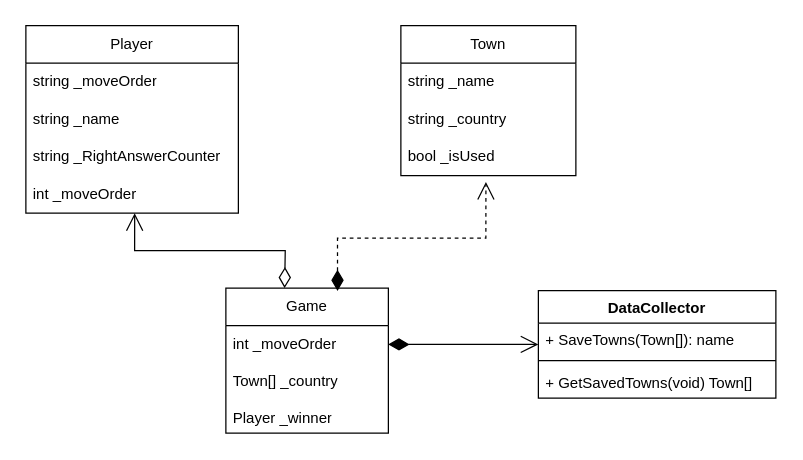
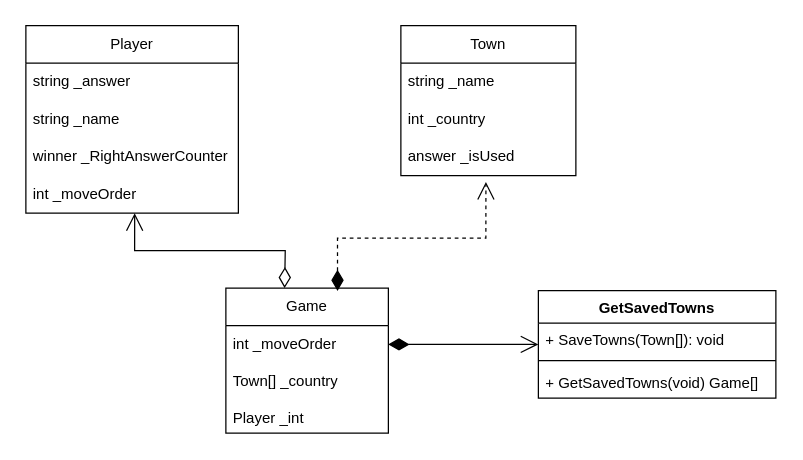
  <mxCell id="0" />
  <mxCell id="1" parent="0" />
  <mxCell id="2" value="Player" style="swimlane;fontStyle=0;childLayout=stackLayout;horizontal=1;startSize=30;horizontalStack=0;resizeParent=1;resizeParentMax=0;resizeLast=0;collapsible=1;marginBottom=0;whiteSpace=wrap;html=1;" vertex="1" parent="1"><mxGeometry x="20" y="20" width="170" height="150" as="geometry" /></mxCell>
- <mxCell id="3" value="string _moveOrder" style="text;strokeColor=none;fillColor=none;align=left;verticalAlign=middle;spacingLeft=4;spacingRight=4;overflow=hidden;points=[[0,0.5],[1,0.5]];portConstraint=eastwest;rotatable=0;whiteSpace=wrap;html=1;" vertex="1" parent="2"><mxGeometry y="30" width="170" height="30" as="geometry" /></mxCell>
+ <mxCell id="3" value="string _answer" style="text;strokeColor=none;fillColor=none;align=left;verticalAlign=middle;spacingLeft=4;spacingRight=4;overflow=hidden;points=[[0,0.5],[1,0.5]];portConstraint=eastwest;rotatable=0;whiteSpace=wrap;html=1;" vertex="1" parent="2"><mxGeometry y="30" width="170" height="30" as="geometry" /></mxCell>
  <mxCell id="4" value="string _name" style="text;strokeColor=none;fillColor=none;align=left;verticalAlign=middle;spacingLeft=4;spacingRight=4;overflow=hidden;points=[[0,0.5],[1,0.5]];portConstraint=eastwest;rotatable=0;whiteSpace=wrap;html=1;" vertex="1" parent="2"><mxGeometry y="60" width="170" height="30" as="geometry" /></mxCell>
- <mxCell id="5" value="string _RightAnswerCounter" style="text;strokeColor=none;fillColor=none;align=left;verticalAlign=middle;spacingLeft=4;spacingRight=4;overflow=hidden;points=[[0,0.5],[1,0.5]];portConstraint=eastwest;rotatable=0;whiteSpace=wrap;html=1;" vertex="1" parent="2"><mxGeometry y="90" width="170" height="30" as="geometry" /></mxCell>
+ <mxCell id="5" value="winner _RightAnswerCounter" style="text;strokeColor=none;fillColor=none;align=left;verticalAlign=middle;spacingLeft=4;spacingRight=4;overflow=hidden;points=[[0,0.5],[1,0.5]];portConstraint=eastwest;rotatable=0;whiteSpace=wrap;html=1;" vertex="1" parent="2"><mxGeometry y="90" width="170" height="30" as="geometry" /></mxCell>
  <mxCell id="6" value="int _moveOrder" style="text;strokeColor=none;fillColor=none;align=left;verticalAlign=middle;spacingLeft=4;spacingRight=4;overflow=hidden;points=[[0,0.5],[1,0.5]];portConstraint=eastwest;rotatable=0;whiteSpace=wrap;html=1;" vertex="1" parent="2"><mxGeometry y="120" width="170" height="30" as="geometry" /></mxCell>
  <mxCell id="7" value="Town" style="swimlane;fontStyle=0;childLayout=stackLayout;horizontal=1;startSize=30;horizontalStack=0;resizeParent=1;resizeParentMax=0;resizeLast=0;collapsible=1;marginBottom=0;whiteSpace=wrap;html=1;" vertex="1" parent="1"><mxGeometry x="320" y="20" width="140" height="120" as="geometry" /></mxCell>
  <mxCell id="8" value="string _name" style="text;strokeColor=none;fillColor=none;align=left;verticalAlign=middle;spacingLeft=4;spacingRight=4;overflow=hidden;points=[[0,0.5],[1,0.5]];portConstraint=eastwest;rotatable=0;whiteSpace=wrap;html=1;" vertex="1" parent="7"><mxGeometry y="30" width="140" height="30" as="geometry" /></mxCell>
- <mxCell id="9" value="string _country" style="text;strokeColor=none;fillColor=none;align=left;verticalAlign=middle;spacingLeft=4;spacingRight=4;overflow=hidden;points=[[0,0.5],[1,0.5]];portConstraint=eastwest;rotatable=0;whiteSpace=wrap;html=1;" vertex="1" parent="7"><mxGeometry y="60" width="140" height="30" as="geometry" /></mxCell>
- <mxCell id="10" value="bool _isUsed" style="text;strokeColor=none;fillColor=none;align=left;verticalAlign=middle;spacingLeft=4;spacingRight=4;overflow=hidden;points=[[0,0.5],[1,0.5]];portConstraint=eastwest;rotatable=0;whiteSpace=wrap;html=1;" vertex="1" parent="7"><mxGeometry y="90" width="140" height="30" as="geometry" /></mxCell>
+ <mxCell id="9" value="int _country" style="text;strokeColor=none;fillColor=none;align=left;verticalAlign=middle;spacingLeft=4;spacingRight=4;overflow=hidden;points=[[0,0.5],[1,0.5]];portConstraint=eastwest;rotatable=0;whiteSpace=wrap;html=1;" vertex="1" parent="7"><mxGeometry y="60" width="140" height="30" as="geometry" /></mxCell>
+ <mxCell id="10" value="answer _isUsed" style="text;strokeColor=none;fillColor=none;align=left;verticalAlign=middle;spacingLeft=4;spacingRight=4;overflow=hidden;points=[[0,0.5],[1,0.5]];portConstraint=eastwest;rotatable=0;whiteSpace=wrap;html=1;" vertex="1" parent="7"><mxGeometry y="90" width="140" height="30" as="geometry" /></mxCell>
  <mxCell id="11" value="Game" style="swimlane;fontStyle=0;childLayout=stackLayout;horizontal=1;startSize=30;horizontalStack=0;resizeParent=1;resizeParentMax=0;resizeLast=0;collapsible=1;marginBottom=0;whiteSpace=wrap;html=1;" vertex="1" parent="1"><mxGeometry x="180" y="230" width="130" height="116" as="geometry" /></mxCell>
  <mxCell id="12" value="int _moveOrder" style="text;strokeColor=none;fillColor=none;align=left;verticalAlign=middle;spacingLeft=4;spacingRight=4;overflow=hidden;points=[[0,0.5],[1,0.5]];portConstraint=eastwest;rotatable=0;whiteSpace=wrap;html=1;" vertex="1" parent="11"><mxGeometry y="30" width="130" height="30" as="geometry" /></mxCell>
  <mxCell id="13" value="Town[] _country" style="text;strokeColor=none;fillColor=none;align=left;verticalAlign=middle;spacingLeft=4;spacingRight=4;overflow=hidden;points=[[0,0.5],[1,0.5]];portConstraint=eastwest;rotatable=0;whiteSpace=wrap;html=1;" vertex="1" parent="11"><mxGeometry y="60" width="130" height="30" as="geometry" /></mxCell>
- <mxCell id="14" value="Player _winner" style="text;strokeColor=none;fillColor=none;align=left;verticalAlign=top;spacingLeft=4;spacingRight=4;overflow=hidden;rotatable=0;points=[[0,0.5],[1,0.5]];portConstraint=eastwest;whiteSpace=wrap;html=1;" vertex="1" parent="11"><mxGeometry y="90" width="130" height="26" as="geometry" /></mxCell>
+ <mxCell id="14" value="Player _int" style="text;strokeColor=none;fillColor=none;align=left;verticalAlign=top;spacingLeft=4;spacingRight=4;overflow=hidden;rotatable=0;points=[[0,0.5],[1,0.5]];portConstraint=eastwest;whiteSpace=wrap;html=1;" vertex="1" parent="11"><mxGeometry y="90" width="130" height="26" as="geometry" /></mxCell>
  <mxCell id="15" value="" style="endArrow=open;html=1;endSize=12;startArrow=diamondThin;startSize=14;startFill=1;edgeStyle=orthogonalEdgeStyle;align=left;verticalAlign=bottom;rounded=0;entryX=0.486;entryY=1.167;entryDx=0;entryDy=0;entryPerimeter=0;exitX=0.687;exitY=0.019;exitDx=0;exitDy=0;exitPerimeter=0;dashed=1;" edge="1" parent="1" source="11" target="10"><mxGeometry x="-1" y="3" relative="1" as="geometry"><mxPoint x="270" y="220" as="sourcePoint" /><mxPoint x="420" y="230" as="targetPoint" /><Array as="points"><mxPoint x="269" y="190" /><mxPoint x="388" y="190" /></Array></mxGeometry></mxCell>
  <mxCell id="16" value="" style="endArrow=open;html=1;endSize=12;startArrow=diamondThin;startSize=14;startFill=0;edgeStyle=orthogonalEdgeStyle;rounded=0;entryX=0.512;entryY=1;entryDx=0;entryDy=0;entryPerimeter=0;" edge="1" parent="1" target="6"><mxGeometry relative="1" as="geometry"><mxPoint x="227" y="230" as="sourcePoint" /><mxPoint x="107" y="150" as="targetPoint" /></mxGeometry></mxCell>
- <mxCell id="17" value="DataCollector" style="swimlane;fontStyle=1;align=center;verticalAlign=top;childLayout=stackLayout;horizontal=1;startSize=26;horizontalStack=0;resizeParent=1;resizeParentMax=0;resizeLast=0;collapsible=1;marginBottom=0;whiteSpace=wrap;html=1;" vertex="1" parent="1"><mxGeometry x="430" y="232" width="190" height="86" as="geometry" /></mxCell>
- <mxCell id="18" value="+ SaveTowns(Town[]): name" style="text;strokeColor=none;fillColor=none;align=left;verticalAlign=top;spacingLeft=4;spacingRight=4;overflow=hidden;rotatable=0;points=[[0,0.5],[1,0.5]];portConstraint=eastwest;whiteSpace=wrap;html=1;" vertex="1" parent="17"><mxGeometry y="26" width="190" height="26" as="geometry" /></mxCell>
+ <mxCell id="17" value="GetSavedTowns" style="swimlane;fontStyle=1;align=center;verticalAlign=top;childLayout=stackLayout;horizontal=1;startSize=26;horizontalStack=0;resizeParent=1;resizeParentMax=0;resizeLast=0;collapsible=1;marginBottom=0;whiteSpace=wrap;html=1;" vertex="1" parent="1"><mxGeometry x="430" y="232" width="190" height="86" as="geometry" /></mxCell>
+ <mxCell id="18" value="+ SaveTowns(Town[]): void" style="text;strokeColor=none;fillColor=none;align=left;verticalAlign=top;spacingLeft=4;spacingRight=4;overflow=hidden;rotatable=0;points=[[0,0.5],[1,0.5]];portConstraint=eastwest;whiteSpace=wrap;html=1;" vertex="1" parent="17"><mxGeometry y="26" width="190" height="26" as="geometry" /></mxCell>
  <mxCell id="19" value="" style="line;strokeWidth=1;fillColor=none;align=left;verticalAlign=middle;spacingTop=-1;spacingLeft=3;spacingRight=3;rotatable=0;labelPosition=right;points=[];portConstraint=eastwest;strokeColor=inherit;" vertex="1" parent="17"><mxGeometry y="52" width="190" height="8" as="geometry" /></mxCell>
- <mxCell id="20" value="+ GetSavedTowns(void) Town[]" style="text;strokeColor=none;fillColor=none;align=left;verticalAlign=top;spacingLeft=4;spacingRight=4;overflow=hidden;rotatable=0;points=[[0,0.5],[1,0.5]];portConstraint=eastwest;whiteSpace=wrap;html=1;" vertex="1" parent="17"><mxGeometry y="60" width="190" height="26" as="geometry" /></mxCell>
+ <mxCell id="20" value="+ GetSavedTowns(void) Game[]" style="text;strokeColor=none;fillColor=none;align=left;verticalAlign=top;spacingLeft=4;spacingRight=4;overflow=hidden;rotatable=0;points=[[0,0.5],[1,0.5]];portConstraint=eastwest;whiteSpace=wrap;html=1;" vertex="1" parent="17"><mxGeometry y="60" width="190" height="26" as="geometry" /></mxCell>
  <mxCell id="21" value="" style="endArrow=open;html=1;endSize=12;startArrow=diamondThin;startSize=14;startFill=1;edgeStyle=orthogonalEdgeStyle;align=left;verticalAlign=bottom;rounded=0;entryX=0;entryY=0.5;entryDx=0;entryDy=0;exitX=1;exitY=0.5;exitDx=0;exitDy=0;" edge="1" parent="1" source="12" target="17"><mxGeometry x="-1" y="3" relative="1" as="geometry"><mxPoint x="279" y="242" as="sourcePoint" /><mxPoint x="398" y="155" as="targetPoint" /><Array as="points"><mxPoint x="370" y="275" /><mxPoint x="370" y="275" /></Array></mxGeometry></mxCell>
